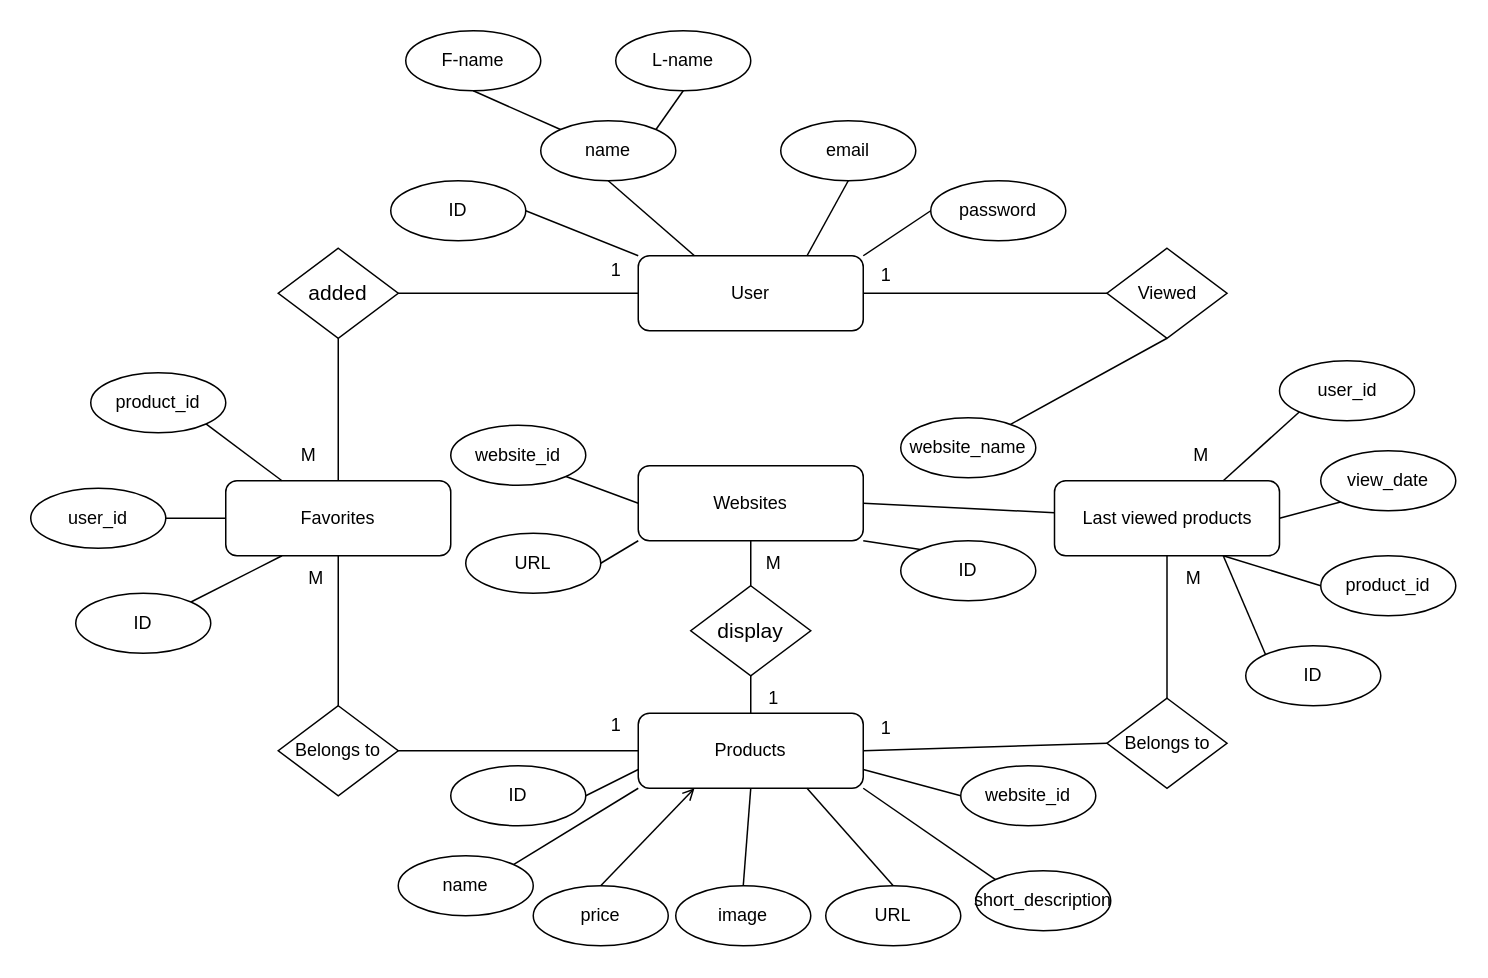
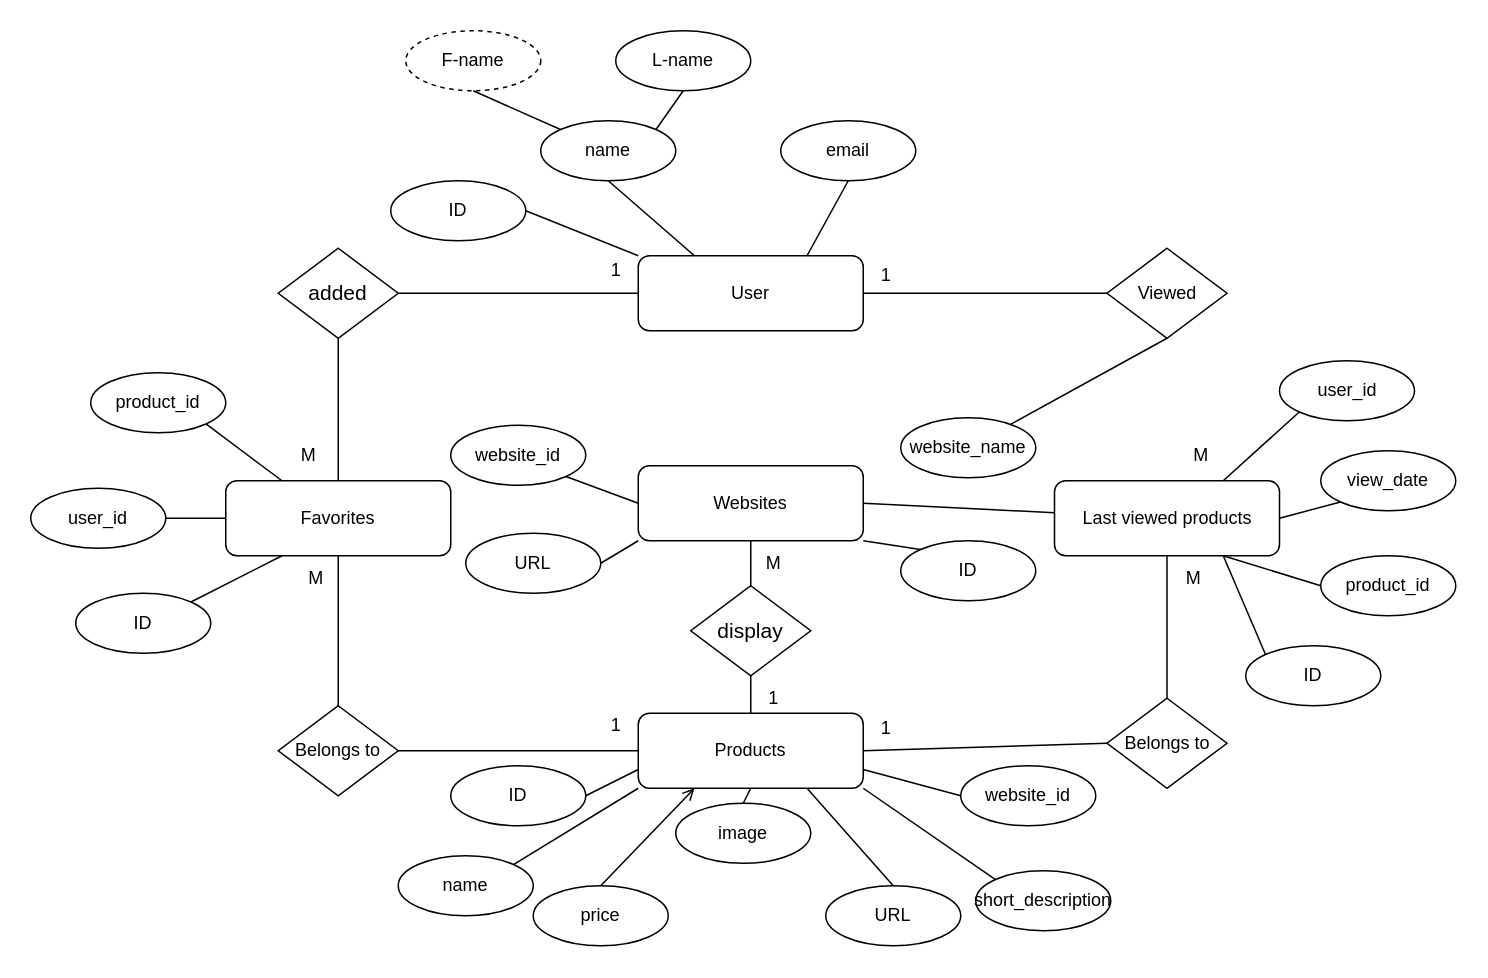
  <mxCell id="0" />
  <mxCell id="1" parent="0" />
  <mxCell id="2" value="User" style="rounded=1;whiteSpace=wrap;html=1;" vertex="1" parent="1"><mxGeometry x="425" y="170" width="150" height="50" as="geometry" /></mxCell>
  <mxCell id="3" value="Products" style="rounded=1;whiteSpace=wrap;html=1;" vertex="1" parent="1"><mxGeometry x="425" y="475" width="150" height="50" as="geometry" /></mxCell>
  <mxCell id="4" value="Last viewed products" style="rounded=1;whiteSpace=wrap;html=1;" vertex="1" parent="1"><mxGeometry x="702.5" y="320" width="150" height="50" as="geometry" /></mxCell>
  <mxCell id="5" value="Favorites" style="rounded=1;whiteSpace=wrap;html=1;" vertex="1" parent="1"><mxGeometry y="320" width="150" height="50" as="geometry" x="150" /></mxCell>
  <mxCell id="6" value="Viewed" style="rhombus;whiteSpace=wrap;html=1;" vertex="1" parent="1"><mxGeometry x="737.5" y="165" width="80" height="60" as="geometry" /></mxCell>
  <mxCell id="7" value="" style="endArrow=none;html=1;rounded=0;exitX=0;exitY=0.5;exitDx=0;exitDy=0;entryX=1;entryY=0.5;entryDx=0;entryDy=0;" edge="1" parent="1" source="6" target="2"><mxGeometry width="50" height="50" relative="1" as="geometry"><mxPoint x="490" y="400" as="sourcePoint" /><mxPoint x="540" y="350" as="targetPoint" /></mxGeometry></mxCell>
  <mxCell id="8" value="" style="endArrow=none;html=1;rounded=0;exitX=0.5;exitY=1;exitDx=0;exitDy=0;" edge="1" parent="1" source="6" target="33"><mxGeometry width="50" height="50" relative="1" as="geometry"><mxPoint x="490" y="400" as="sourcePoint" /><mxPoint x="540" y="350" as="targetPoint" /></mxGeometry></mxCell>
  <mxCell id="9" value="&lt;span style=&quot;border-color: var(--border-color);&quot;&gt;&lt;font style=&quot;border-color: var(--border-color); font-size: 14px;&quot;&gt;added&lt;/font&gt;&lt;/span&gt;" style="rhombus;whiteSpace=wrap;html=1;" vertex="1" parent="1"><mxGeometry x="185" y="165" width="80" height="60" as="geometry" /></mxCell>
  <mxCell id="10" value="" style="endArrow=none;html=1;rounded=0;exitX=0.5;exitY=1;exitDx=0;exitDy=0;entryX=0.5;entryY=0;entryDx=0;entryDy=0;" edge="1" parent="1" source="9" target="5"><mxGeometry width="50" height="50" relative="1" as="geometry"><mxPoint x="127.5" y="460" as="sourcePoint" /><mxPoint x="212.5" y="425" as="targetPoint" /></mxGeometry></mxCell>
  <mxCell id="11" value="" style="endArrow=none;html=1;rounded=0;exitX=1;exitY=0.5;exitDx=0;exitDy=0;entryX=0;entryY=0.5;entryDx=0;entryDy=0;" edge="1" parent="1" source="9" target="2"><mxGeometry width="50" height="50" relative="1" as="geometry"><mxPoint x="127.5" y="460" as="sourcePoint" /><mxPoint x="467.5" y="425" as="targetPoint" /></mxGeometry></mxCell>
  <mxCell id="12" value="Belongs to" style="rhombus;whiteSpace=wrap;html=1;" vertex="1" parent="1"><mxGeometry x="185" y="470" width="80" height="60" as="geometry" /></mxCell>
  <mxCell id="13" value="" style="endArrow=none;html=1;rounded=0;exitX=0.5;exitY=0;exitDx=0;exitDy=0;entryX=0.5;entryY=1;entryDx=0;entryDy=0;" edge="1" parent="1" source="12" target="5"><mxGeometry width="50" height="50" relative="1" as="geometry"><mxPoint x="85" y="565" as="sourcePoint" /><mxPoint x="170" y="530" as="targetPoint" /></mxGeometry></mxCell>
  <mxCell id="14" value="" style="endArrow=none;html=1;rounded=0;exitX=1;exitY=0.5;exitDx=0;exitDy=0;entryX=0;entryY=0.5;entryDx=0;entryDy=0;" edge="1" parent="1" source="12" target="3"><mxGeometry width="50" height="50" relative="1" as="geometry"><mxPoint x="85" y="565" as="sourcePoint" /><mxPoint x="425" y="530" as="targetPoint" /></mxGeometry></mxCell>
  <mxCell id="15" value="Belongs to" style="rhombus;whiteSpace=wrap;html=1;" vertex="1" parent="1"><mxGeometry x="737.5" y="465" width="80" height="60" as="geometry" /></mxCell>
  <mxCell id="16" value="" style="endArrow=none;html=1;rounded=0;exitX=0;exitY=0.5;exitDx=0;exitDy=0;entryX=1;entryY=0.5;entryDx=0;entryDy=0;" edge="1" parent="1" source="15" target="3"><mxGeometry width="50" height="50" relative="1" as="geometry"><mxPoint x="487.5" y="515" as="sourcePoint" /><mxPoint x="572.5" y="480" as="targetPoint" /></mxGeometry></mxCell>
  <mxCell id="17" value="" style="endArrow=none;html=1;rounded=0;exitX=0.5;exitY=0;exitDx=0;exitDy=0;entryX=0.5;entryY=1;entryDx=0;entryDy=0;" edge="1" parent="1" source="15" target="4"><mxGeometry width="50" height="50" relative="1" as="geometry"><mxPoint x="487.5" y="515" as="sourcePoint" /><mxPoint x="827.5" y="480" as="targetPoint" /></mxGeometry></mxCell>
  <mxCell id="18" value="Websites" style="rounded=1;whiteSpace=wrap;html=1;" vertex="1" parent="1"><mxGeometry x="425" y="310" width="150" height="50" as="geometry" /></mxCell>
  <mxCell id="19" value="&lt;span style=&quot;border-color: var(--border-color);&quot;&gt;&lt;font style=&quot;border-color: var(--border-color); font-size: 14px;&quot;&gt;display&lt;/font&gt;&lt;/span&gt;" style="rhombus;whiteSpace=wrap;html=1;" vertex="1" parent="1"><mxGeometry x="460" y="390" width="80" height="60" as="geometry" /></mxCell>
  <mxCell id="20" value="" style="endArrow=none;html=1;rounded=0;exitX=0.5;exitY=0;exitDx=0;exitDy=0;entryX=0.5;entryY=1;entryDx=0;entryDy=0;" edge="1" parent="1" source="19" target="18"><mxGeometry width="50" height="50" relative="1" as="geometry"><mxPoint x="287.5" y="465" as="sourcePoint" /><mxPoint x="372.5" y="430" as="targetPoint" /></mxGeometry></mxCell>
  <mxCell id="21" value="" style="endArrow=none;html=1;rounded=0;exitX=0.5;exitY=1;exitDx=0;exitDy=0;entryX=0.5;entryY=0;entryDx=0;entryDy=0;" edge="1" parent="1" source="19"><mxGeometry width="50" height="50" relative="1" as="geometry"><mxPoint x="287.5" y="465" as="sourcePoint" /><mxPoint x="500" y="475" as="targetPoint" /></mxGeometry></mxCell>
  <mxCell id="22" value="1" style="text;html=1;align=center;verticalAlign=middle;resizable=0;points=[];autosize=1;strokeColor=none;fillColor=none;" vertex="1" parent="1"><mxGeometry x="500" y="450" width="30" height="30" as="geometry" /></mxCell>
  <mxCell id="23" value="M" style="text;html=1;align=center;verticalAlign=middle;resizable=0;points=[];autosize=1;strokeColor=none;fillColor=none;" vertex="1" parent="1"><mxGeometry x="500" y="360" width="30" height="30" as="geometry" /></mxCell>
  <mxCell id="24" value="1" style="text;html=1;align=center;verticalAlign=middle;resizable=0;points=[];autosize=1;strokeColor=none;fillColor=none;" vertex="1" parent="1"><mxGeometry x="575" y="168" width="30" height="30" as="geometry" /></mxCell>
  <mxCell id="25" value="M" style="text;html=1;align=center;verticalAlign=middle;resizable=0;points=[];autosize=1;strokeColor=none;fillColor=none;" vertex="1" parent="1"><mxGeometry x="785" y="288" width="30" height="30" as="geometry" /></mxCell>
  <mxCell id="26" value="1" style="text;html=1;align=center;verticalAlign=middle;resizable=0;points=[];autosize=1;strokeColor=none;fillColor=none;" vertex="1" parent="1"><mxGeometry x="395" y="165" width="30" height="30" as="geometry" /></mxCell>
  <mxCell id="27" value="M" style="text;html=1;align=center;verticalAlign=middle;resizable=0;points=[];autosize=1;strokeColor=none;fillColor=none;" vertex="1" parent="1"><mxGeometry x="190" y="288" width="30" height="30" as="geometry" /></mxCell>
  <mxCell id="28" value="1" style="text;html=1;align=center;verticalAlign=middle;resizable=0;points=[];autosize=1;strokeColor=none;fillColor=none;" vertex="1" parent="1"><mxGeometry x="575" y="470" width="30" height="30" as="geometry" /></mxCell>
  <mxCell id="29" value="1" style="text;html=1;align=center;verticalAlign=middle;resizable=0;points=[];autosize=1;strokeColor=none;fillColor=none;" vertex="1" parent="1"><mxGeometry x="395" y="468" width="30" height="30" as="geometry" /></mxCell>
  <mxCell id="30" value="M" style="text;html=1;align=center;verticalAlign=middle;resizable=0;points=[];autosize=1;strokeColor=none;fillColor=none;" vertex="1" parent="1"><mxGeometry x="195" y="370" width="30" height="30" as="geometry" /></mxCell>
  <mxCell id="31" value="M" style="text;html=1;align=center;verticalAlign=middle;resizable=0;points=[];autosize=1;strokeColor=none;fillColor=none;" vertex="1" parent="1"><mxGeometry x="780" y="370" width="30" height="30" as="geometry" /></mxCell>
  <mxCell id="32" value="URL" style="ellipse;whiteSpace=wrap;html=1;" vertex="1" parent="1"><mxGeometry x="310" y="355" width="90" height="40" as="geometry" /></mxCell>
  <mxCell id="33" value="website_name" style="ellipse;whiteSpace=wrap;html=1;" vertex="1" parent="1"><mxGeometry x="600" y="278" width="90" height="40" as="geometry" /></mxCell>
  <mxCell id="34" value="website_id" style="ellipse;whiteSpace=wrap;html=1;" vertex="1" parent="1"><mxGeometry x="300" y="283" width="90" height="40" as="geometry" /></mxCell>
  <mxCell id="35" value="" style="endArrow=none;html=1;rounded=0;exitX=0;exitY=0.5;exitDx=0;exitDy=0;entryX=1;entryY=1;entryDx=0;entryDy=0;" edge="1" parent="1" source="18" target="34"><mxGeometry width="50" height="50" relative="1" as="geometry"><mxPoint x="330" y="370" as="sourcePoint" /><mxPoint x="380" y="320" as="targetPoint" /></mxGeometry></mxCell>
  <mxCell id="36" value="" style="endArrow=none;html=1;rounded=0;exitX=1;exitY=0.5;exitDx=0;exitDy=0;entryX=0;entryY=1;entryDx=0;entryDy=0;" edge="1" parent="1" source="32" target="18"><mxGeometry width="50" height="50" relative="1" as="geometry"><mxPoint x="510" y="320" as="sourcePoint" /><mxPoint x="510" y="298" as="targetPoint" /></mxGeometry></mxCell>
  <mxCell id="37" value="" style="endArrow=none;html=1;rounded=0;exitX=1;exitY=0.5;exitDx=0;exitDy=0;" edge="1" parent="1" source="18" target="4"><mxGeometry width="50" height="50" relative="1" as="geometry"><mxPoint x="520" y="330" as="sourcePoint" /><mxPoint x="520" y="308" as="targetPoint" /></mxGeometry></mxCell>
  <mxCell id="38" value="name" style="ellipse;whiteSpace=wrap;html=1;" vertex="1" parent="1"><mxGeometry x="360" y="80" width="90" height="40" as="geometry" /></mxCell>
- <mxCell id="39" value="password" style="ellipse;whiteSpace=wrap;html=1;" vertex="1" parent="1"><mxGeometry x="620" y="120" width="90" height="40" as="geometry" /></mxCell>
  <mxCell id="40" value="email" style="ellipse;whiteSpace=wrap;html=1;" vertex="1" parent="1"><mxGeometry x="520" y="80" width="90" height="40" as="geometry" /></mxCell>
  <mxCell id="41" value="ID" style="ellipse;whiteSpace=wrap;html=1;" vertex="1" parent="1"><mxGeometry x="260" y="120" width="90" height="40" as="geometry" /></mxCell>
  <mxCell id="42" value="" style="endArrow=none;html=1;rounded=0;exitX=1;exitY=0.5;exitDx=0;exitDy=0;entryX=0;entryY=0;entryDx=0;entryDy=0;" edge="1" parent="1" source="41" target="2"><mxGeometry width="50" height="50" relative="1" as="geometry"><mxPoint x="330" y="370" as="sourcePoint" /><mxPoint x="380" y="320" as="targetPoint" /></mxGeometry></mxCell>
  <mxCell id="43" value="" style="endArrow=none;html=1;rounded=0;exitX=0.5;exitY=1;exitDx=0;exitDy=0;entryX=0.25;entryY=0;entryDx=0;entryDy=0;" edge="1" parent="1" source="38" target="2"><mxGeometry width="50" height="50" relative="1" as="geometry"><mxPoint x="360" y="150" as="sourcePoint" /><mxPoint x="435" y="180" as="targetPoint" /></mxGeometry></mxCell>
  <mxCell id="44" value="" style="endArrow=none;html=1;rounded=0;exitX=0.5;exitY=1;exitDx=0;exitDy=0;entryX=0.75;entryY=0;entryDx=0;entryDy=0;" edge="1" parent="1" source="40" target="2"><mxGeometry width="50" height="50" relative="1" as="geometry"><mxPoint x="370" y="160" as="sourcePoint" /><mxPoint x="445" y="190" as="targetPoint" /></mxGeometry></mxCell>
- <mxCell id="45" value="" style="endArrow=none;html=1;rounded=0;exitX=0;exitY=0.5;exitDx=0;exitDy=0;entryX=1;entryY=0;entryDx=0;entryDy=0;" edge="1" parent="1" source="39" target="2"><mxGeometry width="50" height="50" relative="1" as="geometry"><mxPoint x="380" y="170" as="sourcePoint" /><mxPoint x="455" y="200" as="targetPoint" /></mxGeometry></mxCell>
- <mxCell id="46" value="F-name" style="ellipse;whiteSpace=wrap;html=1;" vertex="1" parent="1"><mxGeometry x="270" y="20" width="90" height="40" as="geometry" /></mxCell>
+ <mxCell id="46" value="F-name" style="ellipse;whiteSpace=wrap;html=1;dashed=1;" vertex="1" parent="1"><mxGeometry x="270" y="20" width="90" height="40" as="geometry" /></mxCell>
  <mxCell id="47" value="L-name" style="ellipse;whiteSpace=wrap;html=1;" vertex="1" parent="1"><mxGeometry x="410" y="20" width="90" height="40" as="geometry" /></mxCell>
  <mxCell id="48" value="" style="endArrow=none;html=1;rounded=0;exitX=0.5;exitY=1;exitDx=0;exitDy=0;entryX=0;entryY=0;entryDx=0;entryDy=0;" edge="1" parent="1" source="46" target="38"><mxGeometry width="50" height="50" relative="1" as="geometry"><mxPoint x="330" y="370" as="sourcePoint" /><mxPoint x="380" y="320" as="targetPoint" /></mxGeometry></mxCell>
  <mxCell id="49" value="" style="endArrow=none;html=1;rounded=0;exitX=0.5;exitY=1;exitDx=0;exitDy=0;entryX=1;entryY=0;entryDx=0;entryDy=0;" edge="1" parent="1" source="47" target="38"><mxGeometry width="50" height="50" relative="1" as="geometry"><mxPoint x="357" y="54" as="sourcePoint" /><mxPoint x="383" y="86" as="targetPoint" /></mxGeometry></mxCell>
  <mxCell id="50" value="user_id" style="ellipse;whiteSpace=wrap;html=1;" vertex="1" parent="1"><mxGeometry x="852.5" y="240" width="90" height="40" as="geometry" /></mxCell>
  <mxCell id="51" value="view_date" style="ellipse;whiteSpace=wrap;html=1;" vertex="1" parent="1"><mxGeometry x="880" y="300" width="90" height="40" as="geometry" /></mxCell>
  <mxCell id="52" value="product_id" style="ellipse;whiteSpace=wrap;html=1;" vertex="1" parent="1"><mxGeometry x="880" y="370" width="90" height="40" as="geometry" /></mxCell>
  <mxCell id="53" value="" style="endArrow=none;html=1;rounded=0;exitX=0.75;exitY=0;exitDx=0;exitDy=0;entryX=0;entryY=1;entryDx=0;entryDy=0;" edge="1" parent="1" source="4" target="50"><mxGeometry width="50" height="50" relative="1" as="geometry"><mxPoint x="630" y="380" as="sourcePoint" /><mxPoint x="680" y="330" as="targetPoint" /></mxGeometry></mxCell>
  <mxCell id="54" value="" style="endArrow=none;html=1;rounded=0;exitX=1;exitY=0.5;exitDx=0;exitDy=0;entryX=0;entryY=1;entryDx=0;entryDy=0;" edge="1" parent="1" source="4" target="51"><mxGeometry width="50" height="50" relative="1" as="geometry"><mxPoint x="630" y="380" as="sourcePoint" /><mxPoint x="680" y="330" as="targetPoint" /></mxGeometry></mxCell>
  <mxCell id="55" value="" style="endArrow=none;html=1;rounded=0;exitX=0.75;exitY=1;exitDx=0;exitDy=0;entryX=0;entryY=0.5;entryDx=0;entryDy=0;" edge="1" parent="1" source="4" target="52"><mxGeometry width="50" height="50" relative="1" as="geometry"><mxPoint x="630" y="380" as="sourcePoint" /><mxPoint x="680" y="330" as="targetPoint" /></mxGeometry></mxCell>
  <mxCell id="56" value="ID" style="ellipse;whiteSpace=wrap;html=1;" vertex="1" parent="1"><mxGeometry x="300" y="510" width="90" height="40" as="geometry" /></mxCell>
  <mxCell id="57" value="price" style="ellipse;whiteSpace=wrap;html=1;" vertex="1" parent="1"><mxGeometry x="355" y="590" width="90" height="40" as="geometry" /></mxCell>
- <mxCell id="58" value="image" style="ellipse;whiteSpace=wrap;html=1;" vertex="1" parent="1"><mxGeometry x="450" y="590" width="90" height="40" as="geometry" /></mxCell>
+ <mxCell id="58" value="image" style="ellipse;whiteSpace=wrap;html=1;" vertex="1" parent="1"><mxGeometry x="450" y="535" width="90" height="40" as="geometry" /></mxCell>
  <mxCell id="59" value="ID" style="ellipse;whiteSpace=wrap;html=1;" vertex="1" parent="1"><mxGeometry x="830" y="430" width="90" height="40" as="geometry" /></mxCell>
  <mxCell id="60" value="" style="endArrow=none;html=1;rounded=0;exitX=0.75;exitY=1;exitDx=0;exitDy=0;entryX=0;entryY=0;entryDx=0;entryDy=0;" edge="1" parent="1" source="4" target="59"><mxGeometry width="50" height="50" relative="1" as="geometry"><mxPoint x="825" y="380" as="sourcePoint" /><mxPoint x="890" y="400" as="targetPoint" /></mxGeometry></mxCell>
  <mxCell id="61" value="ID" style="ellipse;whiteSpace=wrap;html=1;" vertex="1" parent="1"><mxGeometry x="600" y="360" width="90" height="40" as="geometry" /></mxCell>
  <mxCell id="62" value="" style="endArrow=none;html=1;rounded=0;exitX=1;exitY=1;exitDx=0;exitDy=0;entryX=0;entryY=0;entryDx=0;entryDy=0;" edge="1" parent="1" source="18" target="61"><mxGeometry width="50" height="50" relative="1" as="geometry"><mxPoint x="480" y="230" as="sourcePoint" /><mxPoint x="530" y="180" as="targetPoint" /></mxGeometry></mxCell>
  <mxCell id="63" value="&lt;div&gt;short_description&lt;/div&gt;" style="ellipse;whiteSpace=wrap;html=1;" vertex="1" parent="1"><mxGeometry x="650" y="580" width="90" height="40" as="geometry" /></mxCell>
  <mxCell id="64" value="&lt;div&gt;website_id&lt;/div&gt;" style="ellipse;whiteSpace=wrap;html=1;" vertex="1" parent="1"><mxGeometry x="640" y="510" width="90" height="40" as="geometry" /></mxCell>
  <mxCell id="65" value="URL" style="ellipse;whiteSpace=wrap;html=1;" vertex="1" parent="1"><mxGeometry x="550" y="590" width="90" height="40" as="geometry" /></mxCell>
  <mxCell id="66" value="" style="endArrow=none;html=1;rounded=0;exitX=1;exitY=0.5;exitDx=0;exitDy=0;entryX=0;entryY=0.75;entryDx=0;entryDy=0;" edge="1" parent="1" source="56" target="3"><mxGeometry width="50" height="50" relative="1" as="geometry"><mxPoint x="480" y="500" as="sourcePoint" /><mxPoint x="530" y="450" as="targetPoint" /></mxGeometry></mxCell>
  <mxCell id="67" value="" style="endArrow=open;html=1;rounded=0;entryX=0.25;entryY=1;entryDx=0;entryDy=0;exitX=0.5;exitY=0;exitDx=0;exitDy=0;" edge="1" parent="1" source="57" target="3"><mxGeometry width="50" height="50" relative="1" as="geometry"><mxPoint x="400" y="555" as="sourcePoint" /><mxPoint x="435" y="535" as="targetPoint" /></mxGeometry></mxCell>
  <mxCell id="68" value="" style="endArrow=none;html=1;rounded=0;exitX=0.5;exitY=0;exitDx=0;exitDy=0;entryX=0.5;entryY=1;entryDx=0;entryDy=0;" edge="1" parent="1" source="58" target="3"><mxGeometry width="50" height="50" relative="1" as="geometry"><mxPoint x="395" y="600" as="sourcePoint" /><mxPoint x="470" y="530" as="targetPoint" /></mxGeometry></mxCell>
  <mxCell id="69" value="" style="endArrow=none;html=1;rounded=0;entryX=0.75;entryY=1;entryDx=0;entryDy=0;exitX=0.5;exitY=0;exitDx=0;exitDy=0;" edge="1" parent="1" source="65" target="3"><mxGeometry width="50" height="50" relative="1" as="geometry"><mxPoint x="405" y="610" as="sourcePoint" /><mxPoint x="483" y="545" as="targetPoint" /></mxGeometry></mxCell>
  <mxCell id="70" value="" style="endArrow=none;html=1;rounded=0;entryX=1;entryY=1;entryDx=0;entryDy=0;exitX=0;exitY=0;exitDx=0;exitDy=0;" edge="1" parent="1" source="63" target="3"><mxGeometry width="50" height="50" relative="1" as="geometry"><mxPoint x="415" y="620" as="sourcePoint" /><mxPoint x="493" y="555" as="targetPoint" /></mxGeometry></mxCell>
  <mxCell id="71" value="" style="endArrow=none;html=1;rounded=0;entryX=1;entryY=0.75;entryDx=0;entryDy=0;exitX=0;exitY=0.5;exitDx=0;exitDy=0;" edge="1" parent="1" source="64" target="3"><mxGeometry width="50" height="50" relative="1" as="geometry"><mxPoint x="425" y="630" as="sourcePoint" /><mxPoint x="503" y="565" as="targetPoint" /></mxGeometry></mxCell>
  <mxCell id="72" value="name" style="ellipse;whiteSpace=wrap;html=1;" vertex="1" parent="1"><mxGeometry x="265" y="570" width="90" height="40" as="geometry" /></mxCell>
  <mxCell id="73" value="" style="endArrow=none;html=1;rounded=0;entryX=0;entryY=1;entryDx=0;entryDy=0;exitX=1;exitY=0;exitDx=0;exitDy=0;" edge="1" parent="1" source="72" target="3"><mxGeometry width="50" height="50" relative="1" as="geometry"><mxPoint x="410" y="600" as="sourcePoint" /><mxPoint x="473" y="535" as="targetPoint" /></mxGeometry></mxCell>
  <mxCell id="74" value="product_id" style="ellipse;whiteSpace=wrap;html=1;" vertex="1" parent="1"><mxGeometry x="60" y="248" width="90" height="40" as="geometry" /></mxCell>
  <mxCell id="75" value="user_id" style="ellipse;whiteSpace=wrap;html=1;" vertex="1" parent="1"><mxGeometry x="20" y="325" width="90" height="40" as="geometry" /></mxCell>
  <mxCell id="76" value="ID" style="ellipse;whiteSpace=wrap;html=1;" vertex="1" parent="1"><mxGeometry x="50" y="395" width="90" height="40" as="geometry" /></mxCell>
  <mxCell id="77" value="" style="endArrow=none;html=1;rounded=0;exitX=1;exitY=0;exitDx=0;exitDy=0;entryX=0.25;entryY=1;entryDx=0;entryDy=0;" edge="1" parent="1" source="76" target="5"><mxGeometry width="50" height="50" relative="1" as="geometry"><mxPoint x="330" y="400" as="sourcePoint" /><mxPoint x="380" y="350" as="targetPoint" /></mxGeometry></mxCell>
  <mxCell id="78" value="" style="endArrow=none;html=1;rounded=0;exitX=1;exitY=0.5;exitDx=0;exitDy=0;entryX=0;entryY=0.5;entryDx=0;entryDy=0;" edge="1" parent="1" source="75" target="5"><mxGeometry width="50" height="50" relative="1" as="geometry"><mxPoint x="137" y="411" as="sourcePoint" /><mxPoint x="198" y="380" as="targetPoint" /></mxGeometry></mxCell>
  <mxCell id="79" value="" style="endArrow=none;html=1;rounded=0;exitX=1;exitY=1;exitDx=0;exitDy=0;entryX=0.25;entryY=0;entryDx=0;entryDy=0;" edge="1" parent="1" source="74" target="5"><mxGeometry width="50" height="50" relative="1" as="geometry"><mxPoint x="147" y="421" as="sourcePoint" /><mxPoint x="208" y="390" as="targetPoint" /></mxGeometry></mxCell>
